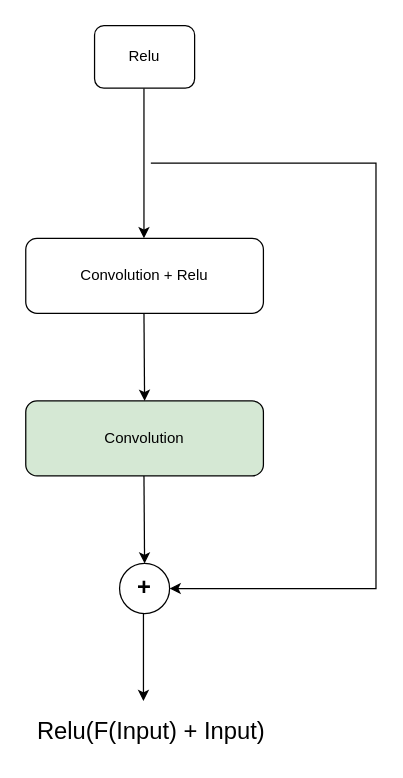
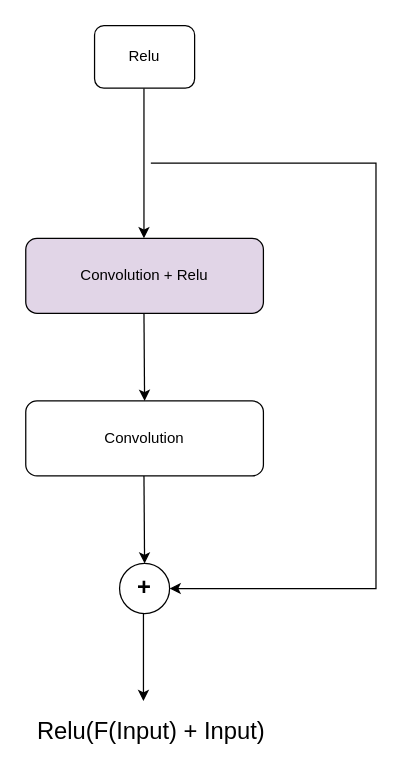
  <mxCell id="0" />
  <mxCell id="1" parent="0" />
- <mxCell id="2" value="Convolution + Relu" style="rounded=1;whiteSpace=wrap;html=1;" vertex="1" parent="1"><mxGeometry x="20" y="190" width="190" height="60" as="geometry" /></mxCell>
- <mxCell id="3" value="Convolution" style="rounded=1;whiteSpace=wrap;html=1;fillColor=#d5e8d4;" vertex="1" parent="1"><mxGeometry x="20" y="320" width="190" height="60" as="geometry" /></mxCell>
+ <mxCell id="2" value="Convolution + Relu" style="rounded=1;whiteSpace=wrap;html=1;fillColor=#e1d5e7;" vertex="1" parent="1"><mxGeometry x="20" y="190" width="190" height="60" as="geometry" /></mxCell>
+ <mxCell id="3" value="Convolution" style="rounded=1;whiteSpace=wrap;html=1;" vertex="1" parent="1"><mxGeometry x="20" y="320" width="190" height="60" as="geometry" /></mxCell>
  <mxCell id="4" value="" style="endArrow=classic;html=1;rounded=0;" edge="1" parent="1"><mxGeometry width="50" height="50" relative="1" as="geometry"><mxPoint x="114.5" y="70" as="sourcePoint" /><mxPoint x="114.5" y="190" as="targetPoint" /></mxGeometry></mxCell>
  <mxCell id="5" value="&lt;div&gt;Relu&lt;/div&gt;" style="rounded=1;whiteSpace=wrap;html=1;" vertex="1" parent="1"><mxGeometry x="75" y="20" width="80" height="50" as="geometry" /></mxCell>
  <mxCell id="6" value="" style="endArrow=classic;html=1;rounded=0;" edge="1" parent="1"><mxGeometry width="50" height="50" relative="1" as="geometry"><mxPoint x="114.5" y="250" as="sourcePoint" /><mxPoint x="115" y="320" as="targetPoint" /></mxGeometry></mxCell>
  <mxCell id="7" value="&lt;font style=&quot;font-size: 19px&quot;&gt;&lt;b&gt;+&lt;/b&gt;&lt;/font&gt;" style="ellipse;whiteSpace=wrap;html=1;aspect=fixed;" vertex="1" parent="1"><mxGeometry x="95" y="450" width="40" height="40" as="geometry" /></mxCell>
  <mxCell id="8" value="" style="endArrow=classic;html=1;rounded=0;" edge="1" parent="1"><mxGeometry width="50" height="50" relative="1" as="geometry"><mxPoint x="114.5" y="380" as="sourcePoint" /><mxPoint x="115" y="450" as="targetPoint" /></mxGeometry></mxCell>
  <mxCell id="9" value="" style="endArrow=classic;html=1;rounded=0;fontSize=19;entryX=1;entryY=0.5;entryDx=0;entryDy=0;" edge="1" parent="1" target="7"><mxGeometry width="50" height="50" relative="1" as="geometry"><mxPoint x="120" y="130" as="sourcePoint" /><mxPoint x="300" y="490" as="targetPoint" /><Array as="points"><mxPoint x="300" y="130" /><mxPoint x="300" y="470" /></Array></mxGeometry></mxCell>
  <mxCell id="10" value="" style="endArrow=classic;html=1;rounded=0;fontSize=19;" edge="1" parent="1"><mxGeometry width="50" height="50" relative="1" as="geometry"><mxPoint x="114.09" y="490" as="sourcePoint" /><mxPoint x="114.09" y="560" as="targetPoint" /></mxGeometry></mxCell>
  <mxCell id="11" value="Relu(F(Input) + Input)" style="text;html=1;align=center;verticalAlign=middle;resizable=0;points=[];autosize=1;strokeColor=none;fillColor=none;fontSize=19;" vertex="1" parent="1"><mxGeometry x="20" y="570" width="200" height="30" as="geometry" /></mxCell>
